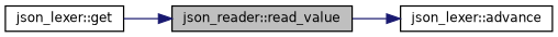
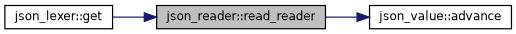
  digraph {
    rankdir=LR
    node [color=black fillcolor=white fontname=Helvetica fontsize=10 shape=record style=filled]
    edge [color=midnightblue fontname=Helvetica fontsize=10 labelfontname=Helvetica labelfontsize=10 style=solid]
-   n1 [fillcolor=grey75 fontcolor=black height=0.2 label="json_reader::read_value" width=0.4]
-   n2 [height=0.2 label="json_lexer::advance" width=0.4]
+   n1 [fillcolor=grey75 fontcolor=black height=0.2 label="json_reader::read_reader" width=0.4]
+   n2 [height=0.2 label="json_value::advance" width=0.4]
    n3 [height=0.2 label="json_lexer::get" width=0.4]
    n1 -> n2
    n3 -> n1
  }
